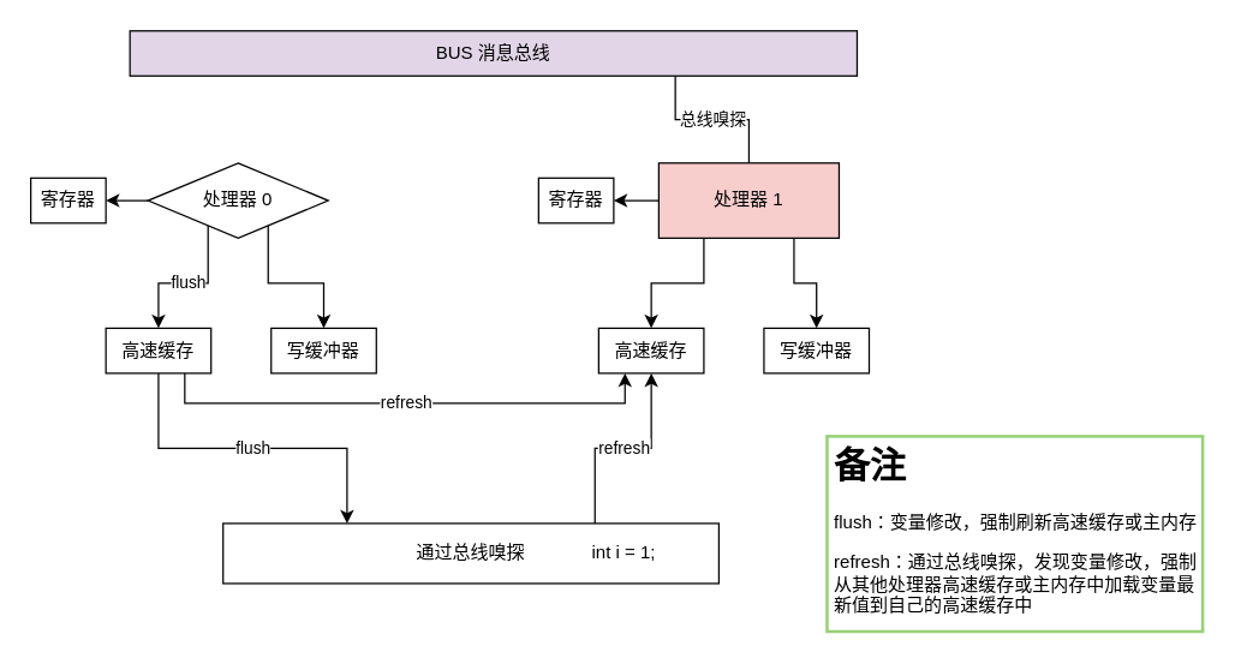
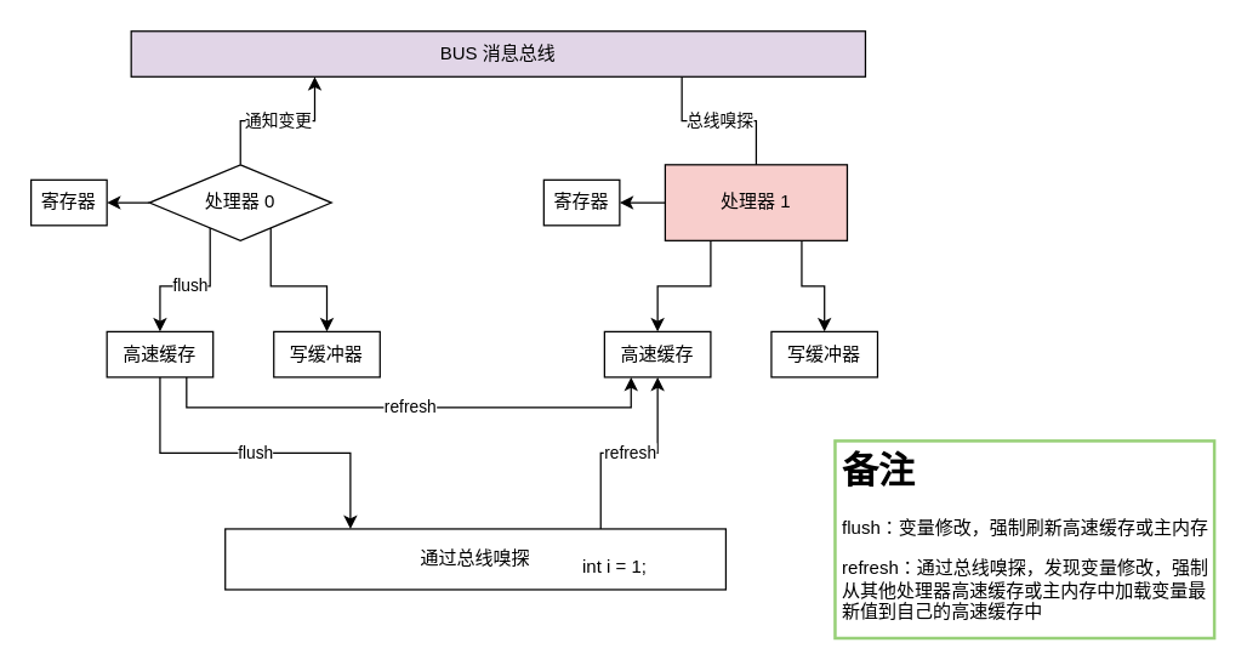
  <mxCell id="0" />
  <mxCell id="1" parent="0" />
  <mxCell id="2" value="flush" style="edgeStyle=orthogonalEdgeStyle;rounded=0;orthogonalLoop=1;jettySize=auto;html=1;exitX=0.25;exitY=1;exitDx=0;exitDy=0;" parent="1" source="6" target="17" edge="1"><mxGeometry relative="1" as="geometry" /></mxCell>
  <mxCell id="3" style="edgeStyle=orthogonalEdgeStyle;rounded=0;orthogonalLoop=1;jettySize=auto;html=1;exitX=0.75;exitY=1;exitDx=0;exitDy=0;" parent="1" source="6" target="18" edge="1"><mxGeometry relative="1" as="geometry" /></mxCell>
  <mxCell id="4" value="" style="edgeStyle=orthogonalEdgeStyle;rounded=0;orthogonalLoop=1;jettySize=auto;html=1;" parent="1" source="6" target="11" edge="1"><mxGeometry relative="1" as="geometry" /></mxCell>
+ <mxCell id="5" value="通知变更" style="edgeStyle=orthogonalEdgeStyle;rounded=0;orthogonalLoop=1;jettySize=auto;html=1;entryX=0.25;entryY=1;entryDx=0;entryDy=0;" parent="1" source="6" target="22" edge="1"><mxGeometry relative="1" as="geometry" /></mxCell>
  <mxCell id="6" value="处理器 0" style="rhombus;whiteSpace=wrap;html=1;" parent="1" vertex="1"><mxGeometry x="98" y="108" width="120" height="50" as="geometry" /></mxCell>
  <mxCell id="7" style="edgeStyle=orthogonalEdgeStyle;rounded=0;orthogonalLoop=1;jettySize=auto;html=1;exitX=0.25;exitY=1;exitDx=0;exitDy=0;entryX=0.5;entryY=0;entryDx=0;entryDy=0;" parent="1" source="10" target="19" edge="1"><mxGeometry relative="1" as="geometry" /></mxCell>
  <mxCell id="8" style="edgeStyle=orthogonalEdgeStyle;rounded=0;orthogonalLoop=1;jettySize=auto;html=1;exitX=0.75;exitY=1;exitDx=0;exitDy=0;" parent="1" source="10" target="20" edge="1"><mxGeometry relative="1" as="geometry" /></mxCell>
  <mxCell id="9" value="" style="edgeStyle=orthogonalEdgeStyle;rounded=0;orthogonalLoop=1;jettySize=auto;html=1;" parent="1" source="10" target="12" edge="1"><mxGeometry relative="1" as="geometry" /></mxCell>
  <mxCell id="10" value="处理器 1" style="rounded=0;whiteSpace=wrap;html=1;fillColor=#f8cecc;" parent="1" vertex="1"><mxGeometry x="438" y="108" width="120" height="50" as="geometry" /></mxCell>
  <mxCell id="11" value="寄存器" style="rounded=0;whiteSpace=wrap;html=1;" parent="1" vertex="1"><mxGeometry x="20" y="118" width="50" height="30" as="geometry" /></mxCell>
  <mxCell id="12" value="寄存器" style="rounded=0;whiteSpace=wrap;html=1;" parent="1" vertex="1"><mxGeometry x="358" y="118" width="50" height="30" as="geometry" /></mxCell>
  <mxCell id="13" value="refresh" style="edgeStyle=orthogonalEdgeStyle;rounded=0;orthogonalLoop=1;jettySize=auto;html=1;exitX=0.75;exitY=0;exitDx=0;exitDy=0;entryX=0.5;entryY=1;entryDx=0;entryDy=0;" parent="1" source="14" target="19" edge="1"><mxGeometry relative="1" as="geometry" /></mxCell>
  <mxCell id="14" value="通过总线嗅探" style="rounded=0;whiteSpace=wrap;html=1;" parent="1" vertex="1"><mxGeometry x="148" y="348" width="330" height="40" as="geometry" /></mxCell>
  <mxCell id="15" value="flush" style="edgeStyle=orthogonalEdgeStyle;rounded=0;orthogonalLoop=1;jettySize=auto;html=1;entryX=0.25;entryY=0;entryDx=0;entryDy=0;exitX=0.5;exitY=1;exitDx=0;exitDy=0;" parent="1" source="17" target="14" edge="1"><mxGeometry relative="1" as="geometry" /></mxCell>
  <mxCell id="16" value="refresh" style="edgeStyle=orthogonalEdgeStyle;rounded=0;orthogonalLoop=1;jettySize=auto;html=1;exitX=0.75;exitY=1;exitDx=0;exitDy=0;entryX=0.25;entryY=1;entryDx=0;entryDy=0;" parent="1" source="17" target="19" edge="1"><mxGeometry relative="1" as="geometry" /></mxCell>
  <mxCell id="17" value="高速缓存" style="rounded=0;whiteSpace=wrap;html=1;" parent="1" vertex="1"><mxGeometry x="70" y="218" width="70" height="30" as="geometry" /></mxCell>
  <mxCell id="18" value="写缓冲器" style="rounded=0;whiteSpace=wrap;html=1;" parent="1" vertex="1"><mxGeometry x="180" y="218" width="70" height="30" as="geometry" /></mxCell>
  <mxCell id="19" value="高速缓存" style="rounded=0;whiteSpace=wrap;html=1;" parent="1" vertex="1"><mxGeometry x="398" y="218" width="70" height="30" as="geometry" /></mxCell>
  <mxCell id="20" value="写缓冲器" style="rounded=0;whiteSpace=wrap;html=1;" parent="1" vertex="1"><mxGeometry x="508" y="218" width="70" height="30" as="geometry" /></mxCell>
  <mxCell id="21" value="总线嗅探" style="edgeStyle=orthogonalEdgeStyle;rounded=0;orthogonalLoop=1;jettySize=auto;html=1;exitX=0.75;exitY=1;exitDx=0;exitDy=0;entryX=0.5;entryY=0;entryDx=0;entryDy=0;endArrow=none;" parent="1" source="22" target="10" edge="1"><mxGeometry relative="1" as="geometry" /></mxCell>
  <mxCell id="22" value="BUS 消息总线" style="rounded=0;whiteSpace=wrap;html=1;fillColor=#e1d5e7;" parent="1" vertex="1"><mxGeometry x="86" y="20" width="484" height="30" as="geometry" /></mxCell>
- <mxCell id="23" value="int i = 1;" style="text;html=1;strokeColor=none;fillColor=none;align=center;verticalAlign=middle;whiteSpace=wrap;rounded=0;" parent="1" vertex="1"><mxGeometry x="390" y="358" width="50" height="20" as="geometry" /></mxCell>
+ <mxCell id="23" value="int i = 1;" style="text;html=1;strokeColor=none;fillColor=none;align=center;verticalAlign=middle;whiteSpace=wrap;rounded=0;" parent="1" vertex="1"><mxGeometry x="380" y="363" width="50" height="20" as="geometry" /></mxCell>
  <mxCell id="24" value="&lt;h1&gt;备注&lt;/h1&gt;&lt;p&gt;flush：变量修改，强制刷新高速缓存或主内存&lt;/p&gt;&lt;p&gt;refresh：通过总线嗅探，发现变量修改，强制从其他处理器高速缓存或主内存中加载变量最新值到自己的高速缓存中&lt;/p&gt;" style="text;html=1;fillColor=none;spacing=5;spacingTop=-20;whiteSpace=wrap;overflow=hidden;rounded=0;strokeColor=#97D077;strokeWidth=2;" parent="1" vertex="1"><mxGeometry x="550" y="290" width="250" height="130" as="geometry" /></mxCell>
